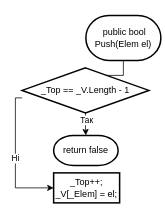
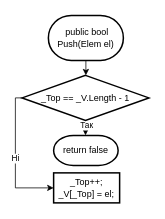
  <mxCell id="0" />
  <mxCell id="1" parent="0" />
  <mxCell id="2" value="" style="edgeStyle=orthogonalEdgeStyle;rounded=0;orthogonalLoop=1;jettySize=auto;html=1;" parent="1" source="3" target="6" edge="1"><mxGeometry relative="1" as="geometry" /></mxCell>
- <mxCell id="3" value="&amp;nbsp;public bool Push(Elem el)" style="strokeWidth=2;html=1;shape=mxgraph.flowchart.terminator;whiteSpace=wrap;" parent="1" vertex="1"><mxGeometry x="114" y="20" width="100" height="60" as="geometry" /></mxCell>
+ <mxCell id="3" value="&amp;nbsp;public bool Push(Elem el)" style="strokeWidth=2;html=1;shape=mxgraph.flowchart.terminator;whiteSpace=wrap;" parent="1" vertex="1"><mxGeometry x="64" y="20" width="100" height="60" as="geometry" /></mxCell>
  <mxCell id="4" value="Так" style="edgeStyle=orthogonalEdgeStyle;rounded=0;orthogonalLoop=1;jettySize=auto;html=1;entryX=0.5;entryY=0;entryDx=0;entryDy=0;entryPerimeter=0;" parent="1" source="6" target="8" edge="1"><mxGeometry x="-0.355" y="1" relative="1" as="geometry"><mxPoint as="offset" /><mxPoint x="114" y="190" as="targetPoint" /></mxGeometry></mxCell>
  <mxCell id="5" value="Ні" style="edgeStyle=orthogonalEdgeStyle;rounded=0;orthogonalLoop=1;jettySize=auto;html=1;entryX=0;entryY=0.5;entryDx=0;entryDy=0;" parent="1" source="6" target="7" edge="1"><mxGeometry relative="1" as="geometry"><Array as="points"><mxPoint x="20" y="130" /><mxPoint x="20" y="250" /></Array></mxGeometry></mxCell>
- <mxCell id="6" value="_Top == _V.Length - 1" style="strokeWidth=2;html=1;shape=mxgraph.flowchart.decision;whiteSpace=wrap;" parent="1" vertex="1"><mxGeometry x="29" y="90" width="169" height="60" as="geometry" /></mxCell>
- <mxCell id="7" value="&lt;div&gt;_Top++;&lt;/div&gt;&lt;div&gt;&lt;span style=&quot;background-color: initial;&quot;&gt;_V[_Elem] = el;&lt;/span&gt;&lt;/div&gt;" style="whiteSpace=wrap;html=1;strokeWidth=2;" parent="1" vertex="1"><mxGeometry x="71" y="230" width="88" height="40" as="geometry" /></mxCell>
+ <mxCell id="6" value="_Top == _V.Length - 1" style="strokeWidth=2;html=1;shape=mxgraph.flowchart.decision;whiteSpace=wrap;" parent="1" vertex="1"><mxGeometry x="29" y="100" width="169" height="60" as="geometry" /></mxCell>
+ <mxCell id="7" value="&lt;div&gt;_Top++;&lt;/div&gt;&lt;div&gt;&lt;span style=&quot;background-color: initial;&quot;&gt;_V[_Top] = el;&lt;/span&gt;&lt;/div&gt;" style="whiteSpace=wrap;html=1;strokeWidth=2;" parent="1" vertex="1"><mxGeometry x="71" y="230" width="88" height="40" as="geometry" /></mxCell>
  <mxCell id="8" value="return false" style="strokeWidth=2;html=1;shape=mxgraph.flowchart.terminator;whiteSpace=wrap;" vertex="1" parent="1"><mxGeometry x="71" y="180" width="86" height="40" as="geometry" /></mxCell>
